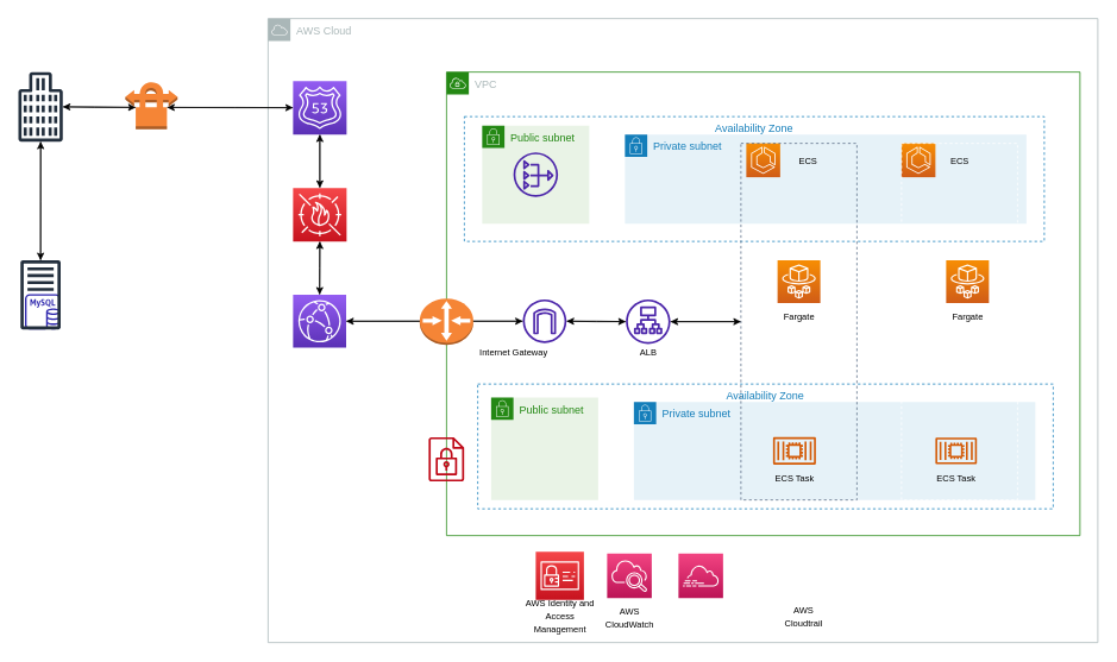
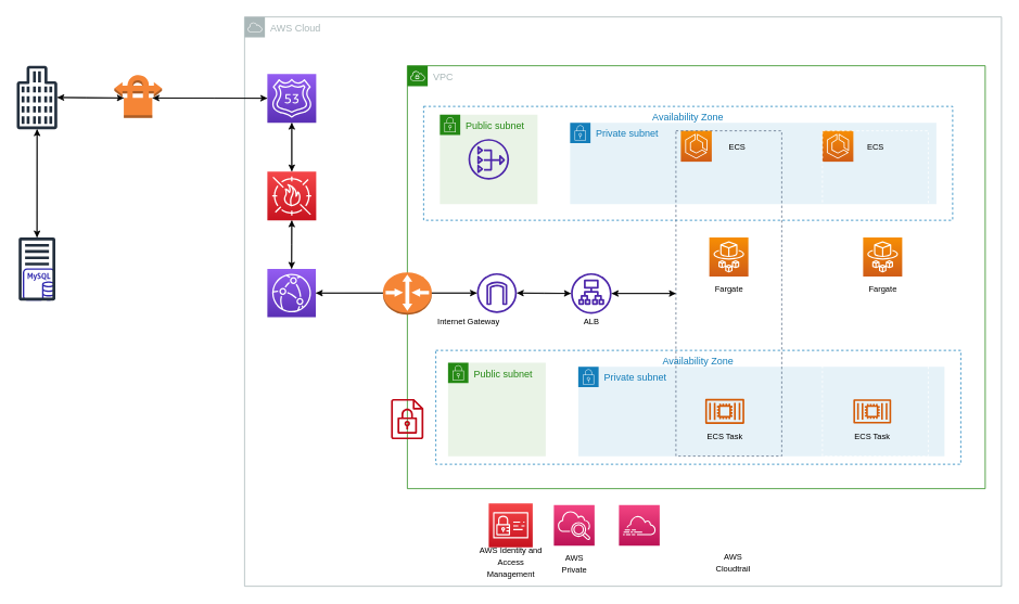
  <mxCell id="0" />
  <mxCell id="1" parent="0" />
  <mxCell id="2" value="AWS Cloud" style="sketch=0;outlineConnect=0;gradientColor=none;html=1;whiteSpace=wrap;fontSize=12;fontStyle=0;shape=mxgraph.aws4.group;grIcon=mxgraph.aws4.group_aws_cloud;strokeColor=#AAB7B8;fillColor=none;verticalAlign=top;align=left;spacingLeft=30;fontColor=#AAB7B8;dashed=0;" parent="1" vertex="1"><mxGeometry x="300" y="20" width="930" height="700" as="geometry" /></mxCell>
  <mxCell id="3" value="VPC" style="points=[[0,0],[0.25,0],[0.5,0],[0.75,0],[1,0],[1,0.25],[1,0.5],[1,0.75],[1,1],[0.75,1],[0.5,1],[0.25,1],[0,1],[0,0.75],[0,0.5],[0,0.25]];outlineConnect=0;gradientColor=none;html=1;whiteSpace=wrap;fontSize=12;fontStyle=0;container=1;pointerEvents=0;collapsible=0;recursiveResize=0;shape=mxgraph.aws4.group;grIcon=mxgraph.aws4.group_vpc;strokeColor=#248814;fillColor=none;verticalAlign=top;align=left;spacingLeft=30;fontColor=#AAB7B8;dashed=0;" parent="1" vertex="1"><mxGeometry x="500" y="80" width="710" height="520" as="geometry" /></mxCell>
  <mxCell id="4" value="Availability Zone" style="fillColor=none;strokeColor=#147EBA;dashed=1;verticalAlign=top;fontStyle=0;fontColor=#147EBA;whiteSpace=wrap;html=1;" parent="3" vertex="1"><mxGeometry x="35" y="350" width="645" height="140" as="geometry" /></mxCell>
  <mxCell id="5" value="Private subnet" style="points=[[0,0],[0.25,0],[0.5,0],[0.75,0],[1,0],[1,0.25],[1,0.5],[1,0.75],[1,1],[0.75,1],[0.5,1],[0.25,1],[0,1],[0,0.75],[0,0.5],[0,0.25]];outlineConnect=0;gradientColor=none;html=1;whiteSpace=wrap;fontSize=12;fontStyle=0;container=1;pointerEvents=0;collapsible=0;recursiveResize=0;shape=mxgraph.aws4.group;grIcon=mxgraph.aws4.group_security_group;grStroke=0;strokeColor=#147EBA;fillColor=#E6F2F8;verticalAlign=top;align=left;spacingLeft=30;fontColor=#147EBA;dashed=0;" parent="3" vertex="1"><mxGeometry x="210" y="370" width="450" height="110" as="geometry" /></mxCell>
  <mxCell id="6" value="Public subnet" style="points=[[0,0],[0.25,0],[0.5,0],[0.75,0],[1,0],[1,0.25],[1,0.5],[1,0.75],[1,1],[0.75,1],[0.5,1],[0.25,1],[0,1],[0,0.75],[0,0.5],[0,0.25]];outlineConnect=0;gradientColor=none;html=1;whiteSpace=wrap;fontSize=12;fontStyle=0;container=1;pointerEvents=0;collapsible=0;recursiveResize=0;shape=mxgraph.aws4.group;grIcon=mxgraph.aws4.group_security_group;grStroke=0;strokeColor=#248814;fillColor=#E9F3E6;verticalAlign=top;align=left;spacingLeft=30;fontColor=#248814;dashed=0;" parent="3" vertex="1"><mxGeometry x="50" y="365" width="120" height="115" as="geometry" /></mxCell>
  <mxCell id="7" value="" style="sketch=0;outlineConnect=0;fontColor=#232F3E;gradientColor=none;fillColor=#D45B07;strokeColor=none;dashed=0;verticalLabelPosition=bottom;verticalAlign=top;align=center;html=1;fontSize=12;fontStyle=0;aspect=fixed;pointerEvents=1;shape=mxgraph.aws4.container_2;" parent="3" vertex="1"><mxGeometry x="366" y="409.5" width="48" height="31" as="geometry" /></mxCell>
  <mxCell id="8" style="edgeStyle=orthogonalEdgeStyle;rounded=0;orthogonalLoop=1;jettySize=auto;html=1;" parent="3" source="9" target="13" edge="1"><mxGeometry relative="1" as="geometry" /></mxCell>
  <mxCell id="9" value="" style="sketch=0;outlineConnect=0;fontColor=#232F3E;gradientColor=none;fillColor=#4D27AA;strokeColor=none;dashed=0;verticalLabelPosition=bottom;verticalAlign=top;align=center;html=1;fontSize=12;fontStyle=0;aspect=fixed;pointerEvents=1;shape=mxgraph.aws4.internet_gateway;" parent="3" vertex="1"><mxGeometry x="85.5" y="255" width="49" height="49" as="geometry" /></mxCell>
  <mxCell id="10" value="&lt;font style=&quot;font-size: 10px;&quot;&gt;ALB&lt;br&gt;&lt;/font&gt;" style="text;html=1;align=center;verticalAlign=middle;resizable=0;points=[];autosize=1;strokeColor=none;fillColor=none;" parent="3" vertex="1"><mxGeometry x="206" y="299" width="40" height="30" as="geometry" /></mxCell>
  <mxCell id="11" value="&lt;font style=&quot;font-size: 10px;&quot;&gt;Internet Gateway&lt;/font&gt;" style="text;html=1;align=center;verticalAlign=middle;resizable=0;points=[];autosize=1;strokeColor=none;fillColor=none;" parent="3" vertex="1"><mxGeometry x="24.5" y="299" width="100" height="30" as="geometry" /></mxCell>
  <mxCell id="12" style="edgeStyle=orthogonalEdgeStyle;rounded=0;orthogonalLoop=1;jettySize=auto;html=1;" parent="3" source="13" target="9" edge="1"><mxGeometry relative="1" as="geometry" /></mxCell>
  <mxCell id="13" value="" style="sketch=0;outlineConnect=0;fontColor=#232F3E;gradientColor=none;fillColor=#4D27AA;strokeColor=none;dashed=0;verticalLabelPosition=bottom;verticalAlign=top;align=center;html=1;fontSize=12;fontStyle=0;aspect=fixed;pointerEvents=1;shape=mxgraph.aws4.application_load_balancer;" parent="3" vertex="1"><mxGeometry x="201" y="255" width="50" height="50" as="geometry" /></mxCell>
  <mxCell id="14" value="" style="sketch=0;outlineConnect=0;fontColor=#232F3E;gradientColor=none;fillColor=#BF0816;strokeColor=none;dashed=0;verticalLabelPosition=bottom;verticalAlign=top;align=center;html=1;fontSize=12;fontStyle=0;aspect=fixed;pointerEvents=1;shape=mxgraph.aws4.encrypted_data;" vertex="1" parent="3"><mxGeometry x="-20" y="409.5" width="39.74" height="50" as="geometry" /></mxCell>
  <mxCell id="15" value="Public subnet" style="points=[[0,0],[0.25,0],[0.5,0],[0.75,0],[1,0],[1,0.25],[1,0.5],[1,0.75],[1,1],[0.75,1],[0.5,1],[0.25,1],[0,1],[0,0.75],[0,0.5],[0,0.25]];outlineConnect=0;gradientColor=none;html=1;whiteSpace=wrap;fontSize=12;fontStyle=0;container=1;pointerEvents=0;collapsible=0;recursiveResize=0;shape=mxgraph.aws4.group;grIcon=mxgraph.aws4.group_security_group;grStroke=0;strokeColor=#248814;fillColor=#E9F3E6;verticalAlign=top;align=left;spacingLeft=30;fontColor=#248814;dashed=0;" parent="1" vertex="1"><mxGeometry x="540" y="140" width="120" height="110" as="geometry" /></mxCell>
  <mxCell id="16" value="Availability Zone" style="fillColor=none;strokeColor=#147EBA;dashed=1;verticalAlign=top;fontStyle=0;fontColor=#147EBA;whiteSpace=wrap;html=1;" parent="1" vertex="1"><mxGeometry x="520" y="130" width="650" height="140" as="geometry" /></mxCell>
  <mxCell id="17" value="" style="sketch=0;outlineConnect=0;fontColor=#232F3E;gradientColor=none;fillColor=#4D27AA;strokeColor=none;dashed=0;verticalLabelPosition=bottom;verticalAlign=top;align=center;html=1;fontSize=12;fontStyle=0;aspect=fixed;pointerEvents=1;shape=mxgraph.aws4.nat_gateway;" parent="1" vertex="1"><mxGeometry x="575" y="170" width="50" height="50" as="geometry" /></mxCell>
  <mxCell id="18" value="Private subnet" style="points=[[0,0],[0.25,0],[0.5,0],[0.75,0],[1,0],[1,0.25],[1,0.5],[1,0.75],[1,1],[0.75,1],[0.5,1],[0.25,1],[0,1],[0,0.75],[0,0.5],[0,0.25]];outlineConnect=0;gradientColor=none;html=1;whiteSpace=wrap;fontSize=12;fontStyle=0;container=1;pointerEvents=0;collapsible=0;recursiveResize=0;shape=mxgraph.aws4.group;grIcon=mxgraph.aws4.group_security_group;grStroke=0;strokeColor=#147EBA;fillColor=#E6F2F8;verticalAlign=top;align=left;spacingLeft=30;fontColor=#147EBA;dashed=0;" parent="1" vertex="1"><mxGeometry x="700" y="150" width="450" height="100" as="geometry" /></mxCell>
  <mxCell id="19" value="" style="sketch=0;points=[[0,0,0],[0.25,0,0],[0.5,0,0],[0.75,0,0],[1,0,0],[0,1,0],[0.25,1,0],[0.5,1,0],[0.75,1,0],[1,1,0],[0,0.25,0],[0,0.5,0],[0,0.75,0],[1,0.25,0],[1,0.5,0],[1,0.75,0]];outlineConnect=0;fontColor=#232F3E;gradientColor=#F78E04;gradientDirection=north;fillColor=#D05C17;strokeColor=#ffffff;dashed=0;verticalLabelPosition=bottom;verticalAlign=top;align=center;html=1;fontSize=12;fontStyle=0;aspect=fixed;shape=mxgraph.aws4.resourceIcon;resIcon=mxgraph.aws4.ecs;" parent="18" vertex="1"><mxGeometry x="136" y="10" width="38" height="38" as="geometry" /></mxCell>
  <mxCell id="20" value="" style="sketch=0;points=[[0,0,0],[0.25,0,0],[0.5,0,0],[0.75,0,0],[1,0,0],[0,1,0],[0.25,1,0],[0.5,1,0],[0.75,1,0],[1,1,0],[0,0.25,0],[0,0.5,0],[0,0.75,0],[1,0.25,0],[1,0.5,0],[1,0.75,0]];outlineConnect=0;fontColor=#232F3E;gradientColor=#F78E04;gradientDirection=north;fillColor=#D05C17;strokeColor=#ffffff;dashed=0;verticalLabelPosition=bottom;verticalAlign=top;align=center;html=1;fontSize=12;fontStyle=0;aspect=fixed;shape=mxgraph.aws4.resourceIcon;resIcon=mxgraph.aws4.ecs;" parent="1" vertex="1"><mxGeometry x="1010" y="160" width="38" height="38" as="geometry" /></mxCell>
  <mxCell id="21" style="edgeStyle=orthogonalEdgeStyle;rounded=0;orthogonalLoop=1;jettySize=auto;html=1;" parent="1" source="22" target="13" edge="1"><mxGeometry relative="1" as="geometry" /></mxCell>
  <mxCell id="22" value="" style="fillColor=none;strokeColor=#5A6C86;dashed=1;verticalAlign=top;fontStyle=0;fontColor=#5A6C86;whiteSpace=wrap;html=1;" parent="1" vertex="1"><mxGeometry x="830" y="160" width="130" height="400" as="geometry" /></mxCell>
  <mxCell id="23" value="" style="fillColor=none;strokeColor=#FFFFFF;dashed=1;verticalAlign=top;fontStyle=0;fontColor=#5A6C86;whiteSpace=wrap;html=1;" parent="1" vertex="1"><mxGeometry x="1010" y="160" width="130" height="400" as="geometry" /></mxCell>
  <mxCell id="24" value="ECS" style="text;html=1;align=center;verticalAlign=middle;resizable=0;points=[];autosize=1;strokeColor=none;fillColor=none;fontSize=10;" parent="1" vertex="1"><mxGeometry x="885" y="164" width="40" height="30" as="geometry" /></mxCell>
  <mxCell id="25" value="ECS" style="text;html=1;align=center;verticalAlign=middle;resizable=0;points=[];autosize=1;strokeColor=none;fillColor=none;fontSize=10;" parent="1" vertex="1"><mxGeometry x="1055" y="164" width="40" height="30" as="geometry" /></mxCell>
  <mxCell id="26" value="" style="sketch=0;outlineConnect=0;fontColor=#232F3E;gradientColor=none;fillColor=#D45B07;strokeColor=none;dashed=0;verticalLabelPosition=bottom;verticalAlign=top;align=center;html=1;fontSize=12;fontStyle=0;aspect=fixed;pointerEvents=1;shape=mxgraph.aws4.container_2;" parent="1" vertex="1"><mxGeometry x="1048" y="490" width="46.45" height="30" as="geometry" /></mxCell>
  <mxCell id="27" value="ECS Task" style="text;html=1;align=center;verticalAlign=middle;resizable=0;points=[];autosize=1;strokeColor=none;fillColor=none;fontSize=10;" parent="1" vertex="1"><mxGeometry x="855" y="521" width="70" height="30" as="geometry" /></mxCell>
  <mxCell id="28" value="ECS Task" style="text;html=1;align=center;verticalAlign=middle;resizable=0;points=[];autosize=1;strokeColor=none;fillColor=none;fontSize=10;" parent="1" vertex="1"><mxGeometry x="1036.22" y="520" width="70" height="30" as="geometry" /></mxCell>
  <mxCell id="29" style="edgeStyle=orthogonalEdgeStyle;rounded=0;orthogonalLoop=1;jettySize=auto;html=1;exitX=1;exitY=0.5;exitDx=0;exitDy=0;exitPerimeter=0;" parent="1" source="31" target="9" edge="1"><mxGeometry relative="1" as="geometry" /></mxCell>
  <mxCell id="30" style="edgeStyle=orthogonalEdgeStyle;rounded=0;orthogonalLoop=1;jettySize=auto;html=1;exitX=0.5;exitY=0;exitDx=0;exitDy=0;exitPerimeter=0;" parent="1" source="31" target="34" edge="1"><mxGeometry relative="1" as="geometry" /></mxCell>
  <mxCell id="31" value="" style="sketch=0;points=[[0,0,0],[0.25,0,0],[0.5,0,0],[0.75,0,0],[1,0,0],[0,1,0],[0.25,1,0],[0.5,1,0],[0.75,1,0],[1,1,0],[0,0.25,0],[0,0.5,0],[0,0.75,0],[1,0.25,0],[1,0.5,0],[1,0.75,0]];outlineConnect=0;fontColor=#232F3E;gradientColor=#945DF2;gradientDirection=north;fillColor=#5A30B5;strokeColor=#ffffff;dashed=0;verticalLabelPosition=bottom;verticalAlign=top;align=center;html=1;fontSize=12;fontStyle=0;aspect=fixed;shape=mxgraph.aws4.resourceIcon;resIcon=mxgraph.aws4.cloudfront;" parent="1" vertex="1"><mxGeometry x="328" y="329.75" width="59.5" height="59.5" as="geometry" /></mxCell>
  <mxCell id="32" value="" style="edgeStyle=orthogonalEdgeStyle;rounded=0;orthogonalLoop=1;jettySize=auto;html=1;" parent="1" source="34" target="31" edge="1"><mxGeometry relative="1" as="geometry" /></mxCell>
  <mxCell id="33" style="edgeStyle=orthogonalEdgeStyle;rounded=0;orthogonalLoop=1;jettySize=auto;html=1;exitX=0.5;exitY=0;exitDx=0;exitDy=0;exitPerimeter=0;" parent="1" source="34" target="37" edge="1"><mxGeometry relative="1" as="geometry" /></mxCell>
  <mxCell id="34" value="" style="sketch=0;points=[[0,0,0],[0.25,0,0],[0.5,0,0],[0.75,0,0],[1,0,0],[0,1,0],[0.25,1,0],[0.5,1,0],[0.75,1,0],[1,1,0],[0,0.25,0],[0,0.5,0],[0,0.75,0],[1,0.25,0],[1,0.5,0],[1,0.75,0]];outlineConnect=0;fontColor=#232F3E;gradientColor=#F54749;gradientDirection=north;fillColor=#C7131F;strokeColor=#ffffff;dashed=0;verticalLabelPosition=bottom;verticalAlign=top;align=center;html=1;fontSize=12;fontStyle=0;aspect=fixed;shape=mxgraph.aws4.resourceIcon;resIcon=mxgraph.aws4.waf;" parent="1" vertex="1"><mxGeometry x="328" y="210" width="60" height="60" as="geometry" /></mxCell>
  <mxCell id="35" style="edgeStyle=orthogonalEdgeStyle;rounded=0;orthogonalLoop=1;jettySize=auto;html=1;exitX=0.5;exitY=1;exitDx=0;exitDy=0;exitPerimeter=0;entryX=0.5;entryY=0;entryDx=0;entryDy=0;entryPerimeter=0;" parent="1" source="37" target="34" edge="1"><mxGeometry relative="1" as="geometry" /></mxCell>
  <mxCell id="36" style="edgeStyle=orthogonalEdgeStyle;rounded=0;orthogonalLoop=1;jettySize=auto;html=1;entryX=0.8;entryY=0.55;entryDx=0;entryDy=0;entryPerimeter=0;" parent="1" source="37" target="51" edge="1"><mxGeometry relative="1" as="geometry" /></mxCell>
  <mxCell id="37" value="" style="sketch=0;points=[[0,0,0],[0.25,0,0],[0.5,0,0],[0.75,0,0],[1,0,0],[0,1,0],[0.25,1,0],[0.5,1,0],[0.75,1,0],[1,1,0],[0,0.25,0],[0,0.5,0],[0,0.75,0],[1,0.25,0],[1,0.5,0],[1,0.75,0]];outlineConnect=0;fontColor=#232F3E;gradientColor=#945DF2;gradientDirection=north;fillColor=#5A30B5;strokeColor=#ffffff;dashed=0;verticalLabelPosition=bottom;verticalAlign=top;align=center;html=1;fontSize=12;fontStyle=0;aspect=fixed;shape=mxgraph.aws4.resourceIcon;resIcon=mxgraph.aws4.route_53;" parent="1" vertex="1"><mxGeometry x="328" y="90" width="60" height="60" as="geometry" /></mxCell>
  <mxCell id="38" style="edgeStyle=orthogonalEdgeStyle;rounded=0;orthogonalLoop=1;jettySize=auto;html=1;" parent="1" source="9" target="31" edge="1"><mxGeometry relative="1" as="geometry" /></mxCell>
  <mxCell id="39" style="edgeStyle=orthogonalEdgeStyle;rounded=0;orthogonalLoop=1;jettySize=auto;html=1;entryX=0;entryY=0.5;entryDx=0;entryDy=0;" parent="1" source="13" target="22" edge="1"><mxGeometry relative="1" as="geometry" /></mxCell>
  <mxCell id="40" value="" style="sketch=0;outlineConnect=0;fontColor=#232F3E;gradientColor=none;fillColor=#2E27AD;strokeColor=none;dashed=0;verticalLabelPosition=bottom;verticalAlign=top;align=center;html=1;fontSize=12;fontStyle=0;aspect=fixed;pointerEvents=1;shape=mxgraph.aws4.rds_mysql_instance;" parent="1" vertex="1"><mxGeometry x="27.5" y="329" width="40" height="40" as="geometry" /></mxCell>
  <mxCell id="41" style="edgeStyle=orthogonalEdgeStyle;rounded=0;orthogonalLoop=1;jettySize=auto;html=1;entryX=0.2;entryY=0.55;entryDx=0;entryDy=0;entryPerimeter=0;" parent="1" source="43" target="51" edge="1"><mxGeometry relative="1" as="geometry" /></mxCell>
  <mxCell id="42" style="edgeStyle=orthogonalEdgeStyle;rounded=0;orthogonalLoop=1;jettySize=auto;html=1;" parent="1" source="43" target="53" edge="1"><mxGeometry relative="1" as="geometry" /></mxCell>
  <mxCell id="43" value="" style="sketch=0;outlineConnect=0;fontColor=#232F3E;gradientColor=none;fillColor=#232F3D;strokeColor=none;dashed=0;verticalLabelPosition=bottom;verticalAlign=top;align=center;html=1;fontSize=12;fontStyle=0;aspect=fixed;pointerEvents=1;shape=mxgraph.aws4.office_building;" parent="1" vertex="1"><mxGeometry x="20" y="80" width="50" height="78" as="geometry" /></mxCell>
  <mxCell id="44" value="" style="outlineConnect=0;dashed=0;verticalLabelPosition=bottom;verticalAlign=top;align=center;html=1;shape=mxgraph.aws3.router;fillColor=#F58536;gradientColor=none;" parent="1" vertex="1"><mxGeometry x="470" y="334" width="60" height="52" as="geometry" /></mxCell>
  <mxCell id="45" value="" style="sketch=0;points=[[0,0,0],[0.25,0,0],[0.5,0,0],[0.75,0,0],[1,0,0],[0,1,0],[0.25,1,0],[0.5,1,0],[0.75,1,0],[1,1,0],[0,0.25,0],[0,0.5,0],[0,0.75,0],[1,0.25,0],[1,0.5,0],[1,0.75,0]];outlineConnect=0;fontColor=#232F3E;gradientColor=#F78E04;gradientDirection=north;fillColor=#D05C17;strokeColor=#ffffff;dashed=0;verticalLabelPosition=bottom;verticalAlign=top;align=center;html=1;fontSize=12;fontStyle=0;aspect=fixed;shape=mxgraph.aws4.resourceIcon;resIcon=mxgraph.aws4.fargate;" parent="1" vertex="1"><mxGeometry x="871" y="291" width="48" height="48" as="geometry" /></mxCell>
  <mxCell id="46" value="" style="sketch=0;points=[[0,0,0],[0.25,0,0],[0.5,0,0],[0.75,0,0],[1,0,0],[0,1,0],[0.25,1,0],[0.5,1,0],[0.75,1,0],[1,1,0],[0,0.25,0],[0,0.5,0],[0,0.75,0],[1,0.25,0],[1,0.5,0],[1,0.75,0]];outlineConnect=0;fontColor=#232F3E;gradientColor=#F78E04;gradientDirection=north;fillColor=#D05C17;strokeColor=#ffffff;dashed=0;verticalLabelPosition=bottom;verticalAlign=top;align=center;html=1;fontSize=12;fontStyle=0;aspect=fixed;shape=mxgraph.aws4.resourceIcon;resIcon=mxgraph.aws4.fargate;" parent="1" vertex="1"><mxGeometry x="1060" y="291" width="48" height="48" as="geometry" /></mxCell>
  <mxCell id="47" value="&lt;font style=&quot;font-size: 10px;&quot;&gt;Fargate&lt;/font&gt;" style="text;html=1;align=center;verticalAlign=middle;resizable=0;points=[];autosize=1;strokeColor=none;fillColor=none;" parent="1" vertex="1"><mxGeometry x="1054" y="339" width="60" height="30" as="geometry" /></mxCell>
  <mxCell id="48" value="&lt;font style=&quot;font-size: 10px;&quot;&gt;Fargate&lt;/font&gt;" style="text;html=1;align=center;verticalAlign=middle;resizable=0;points=[];autosize=1;strokeColor=none;fillColor=none;" parent="1" vertex="1"><mxGeometry x="865" y="339" width="60" height="30" as="geometry" /></mxCell>
  <mxCell id="49" style="edgeStyle=orthogonalEdgeStyle;rounded=0;orthogonalLoop=1;jettySize=auto;html=1;exitX=0.8;exitY=0.55;exitDx=0;exitDy=0;exitPerimeter=0;" parent="1" source="51" target="37" edge="1"><mxGeometry relative="1" as="geometry" /></mxCell>
  <mxCell id="50" style="edgeStyle=orthogonalEdgeStyle;rounded=0;orthogonalLoop=1;jettySize=auto;html=1;exitX=0.2;exitY=0.55;exitDx=0;exitDy=0;exitPerimeter=0;" parent="1" source="51" target="43" edge="1"><mxGeometry relative="1" as="geometry" /></mxCell>
  <mxCell id="51" value="" style="outlineConnect=0;dashed=0;verticalLabelPosition=bottom;verticalAlign=top;align=center;html=1;shape=mxgraph.aws3.vpn_connection;fillColor=#F58536;gradientColor=none;" parent="1" vertex="1"><mxGeometry x="140" y="90" width="58.5" height="54" as="geometry" /></mxCell>
  <mxCell id="52" style="edgeStyle=orthogonalEdgeStyle;rounded=0;orthogonalLoop=1;jettySize=auto;html=1;" parent="1" source="53" target="43" edge="1"><mxGeometry relative="1" as="geometry" /></mxCell>
  <mxCell id="53" value="" style="sketch=0;outlineConnect=0;fontColor=#232F3E;gradientColor=none;fillColor=#232F3D;strokeColor=none;dashed=0;verticalLabelPosition=bottom;verticalAlign=top;align=center;html=1;fontSize=12;fontStyle=0;aspect=fixed;pointerEvents=1;shape=mxgraph.aws4.traditional_server;" parent="1" vertex="1"><mxGeometry x="22.5" y="291" width="45" height="78" as="geometry" /></mxCell>
  <mxCell id="54" value="" style="sketch=0;points=[[0,0,0],[0.25,0,0],[0.5,0,0],[0.75,0,0],[1,0,0],[0,1,0],[0.25,1,0],[0.5,1,0],[0.75,1,0],[1,1,0],[0,0.25,0],[0,0.5,0],[0,0.75,0],[1,0.25,0],[1,0.5,0],[1,0.75,0]];points=[[0,0,0],[0.25,0,0],[0.5,0,0],[0.75,0,0],[1,0,0],[0,1,0],[0.25,1,0],[0.5,1,0],[0.75,1,0],[1,1,0],[0,0.25,0],[0,0.5,0],[0,0.75,0],[1,0.25,0],[1,0.5,0],[1,0.75,0]];outlineConnect=0;fontColor=#232F3E;gradientColor=#F34482;gradientDirection=north;fillColor=#BC1356;strokeColor=#ffffff;dashed=0;verticalLabelPosition=bottom;verticalAlign=top;align=center;html=1;fontSize=12;fontStyle=0;aspect=fixed;shape=mxgraph.aws4.resourceIcon;resIcon=mxgraph.aws4.cloudwatch_2;" vertex="1" parent="1"><mxGeometry x="680" y="620" width="50" height="50" as="geometry" /></mxCell>
  <mxCell id="55" value="" style="sketch=0;points=[[0,0,0],[0.25,0,0],[0.5,0,0],[0.75,0,0],[1,0,0],[0,1,0],[0.25,1,0],[0.5,1,0],[0.75,1,0],[1,1,0],[0,0.25,0],[0,0.5,0],[0,0.75,0],[1,0.25,0],[1,0.5,0],[1,0.75,0]];points=[[0,0,0],[0.25,0,0],[0.5,0,0],[0.75,0,0],[1,0,0],[0,1,0],[0.25,1,0],[0.5,1,0],[0.75,1,0],[1,1,0],[0,0.25,0],[0,0.5,0],[0,0.75,0],[1,0.25,0],[1,0.5,0],[1,0.75,0]];outlineConnect=0;fontColor=#232F3E;gradientColor=#F34482;gradientDirection=north;fillColor=#BC1356;strokeColor=#ffffff;dashed=0;verticalLabelPosition=bottom;verticalAlign=top;align=center;html=1;fontSize=12;fontStyle=0;aspect=fixed;shape=mxgraph.aws4.resourceIcon;resIcon=mxgraph.aws4.cloudtrail;" vertex="1" parent="1"><mxGeometry x="760" y="620" width="50" height="50" as="geometry" /></mxCell>
  <mxCell id="56" value="&lt;font style=&quot;font-size: 10px;&quot;&gt;AWS&lt;br&gt;Cloudtrail&lt;/font&gt;" style="text;html=1;align=center;verticalAlign=middle;resizable=0;points=[];autosize=1;strokeColor=none;fillColor=none;" vertex="1" parent="1"><mxGeometry x="865" y="670" width="70" height="40" as="geometry" /></mxCell>
  <mxCell id="57" value="" style="sketch=0;points=[[0,0,0],[0.25,0,0],[0.5,0,0],[0.75,0,0],[1,0,0],[0,1,0],[0.25,1,0],[0.5,1,0],[0.75,1,0],[1,1,0],[0,0.25,0],[0,0.5,0],[0,0.75,0],[1,0.25,0],[1,0.5,0],[1,0.75,0]];outlineConnect=0;fontColor=#232F3E;gradientColor=#F54749;gradientDirection=north;fillColor=#C7131F;strokeColor=#ffffff;dashed=0;verticalLabelPosition=bottom;verticalAlign=top;align=center;html=1;fontSize=12;fontStyle=0;aspect=fixed;shape=mxgraph.aws4.resourceIcon;resIcon=mxgraph.aws4.identity_and_access_management;" vertex="1" parent="1"><mxGeometry x="600" y="618" width="54" height="54" as="geometry" /></mxCell>
  <mxCell id="58" value="&lt;font style=&quot;font-size: 10px;&quot;&gt;AWS Identity and &lt;br&gt;Access &lt;br&gt;Management&lt;/font&gt;" style="text;html=1;align=center;verticalAlign=middle;resizable=0;points=[];autosize=1;strokeColor=none;fillColor=none;" vertex="1" parent="1"><mxGeometry x="577" y="660" width="100" height="60" as="geometry" /></mxCell>
- <mxCell id="59" value="&lt;font style=&quot;font-size: 10px;&quot;&gt;AWS &lt;br style=&quot;&quot;&gt;CloudWatch&lt;/font&gt;" style="text;html=1;align=center;verticalAlign=middle;resizable=0;points=[];autosize=1;strokeColor=none;fillColor=none;" vertex="1" parent="1"><mxGeometry x="665" y="672" width="80" height="40" as="geometry" /></mxCell>
+ <mxCell id="59" value="&lt;font style=&quot;font-size: 10px;&quot;&gt;AWS &lt;br style=&quot;&quot;&gt;Private&lt;/font&gt;" style="text;html=1;align=center;verticalAlign=middle;resizable=0;points=[];autosize=1;strokeColor=none;fillColor=none;" vertex="1" parent="1"><mxGeometry x="665" y="672" width="80" height="40" as="geometry" /></mxCell>
